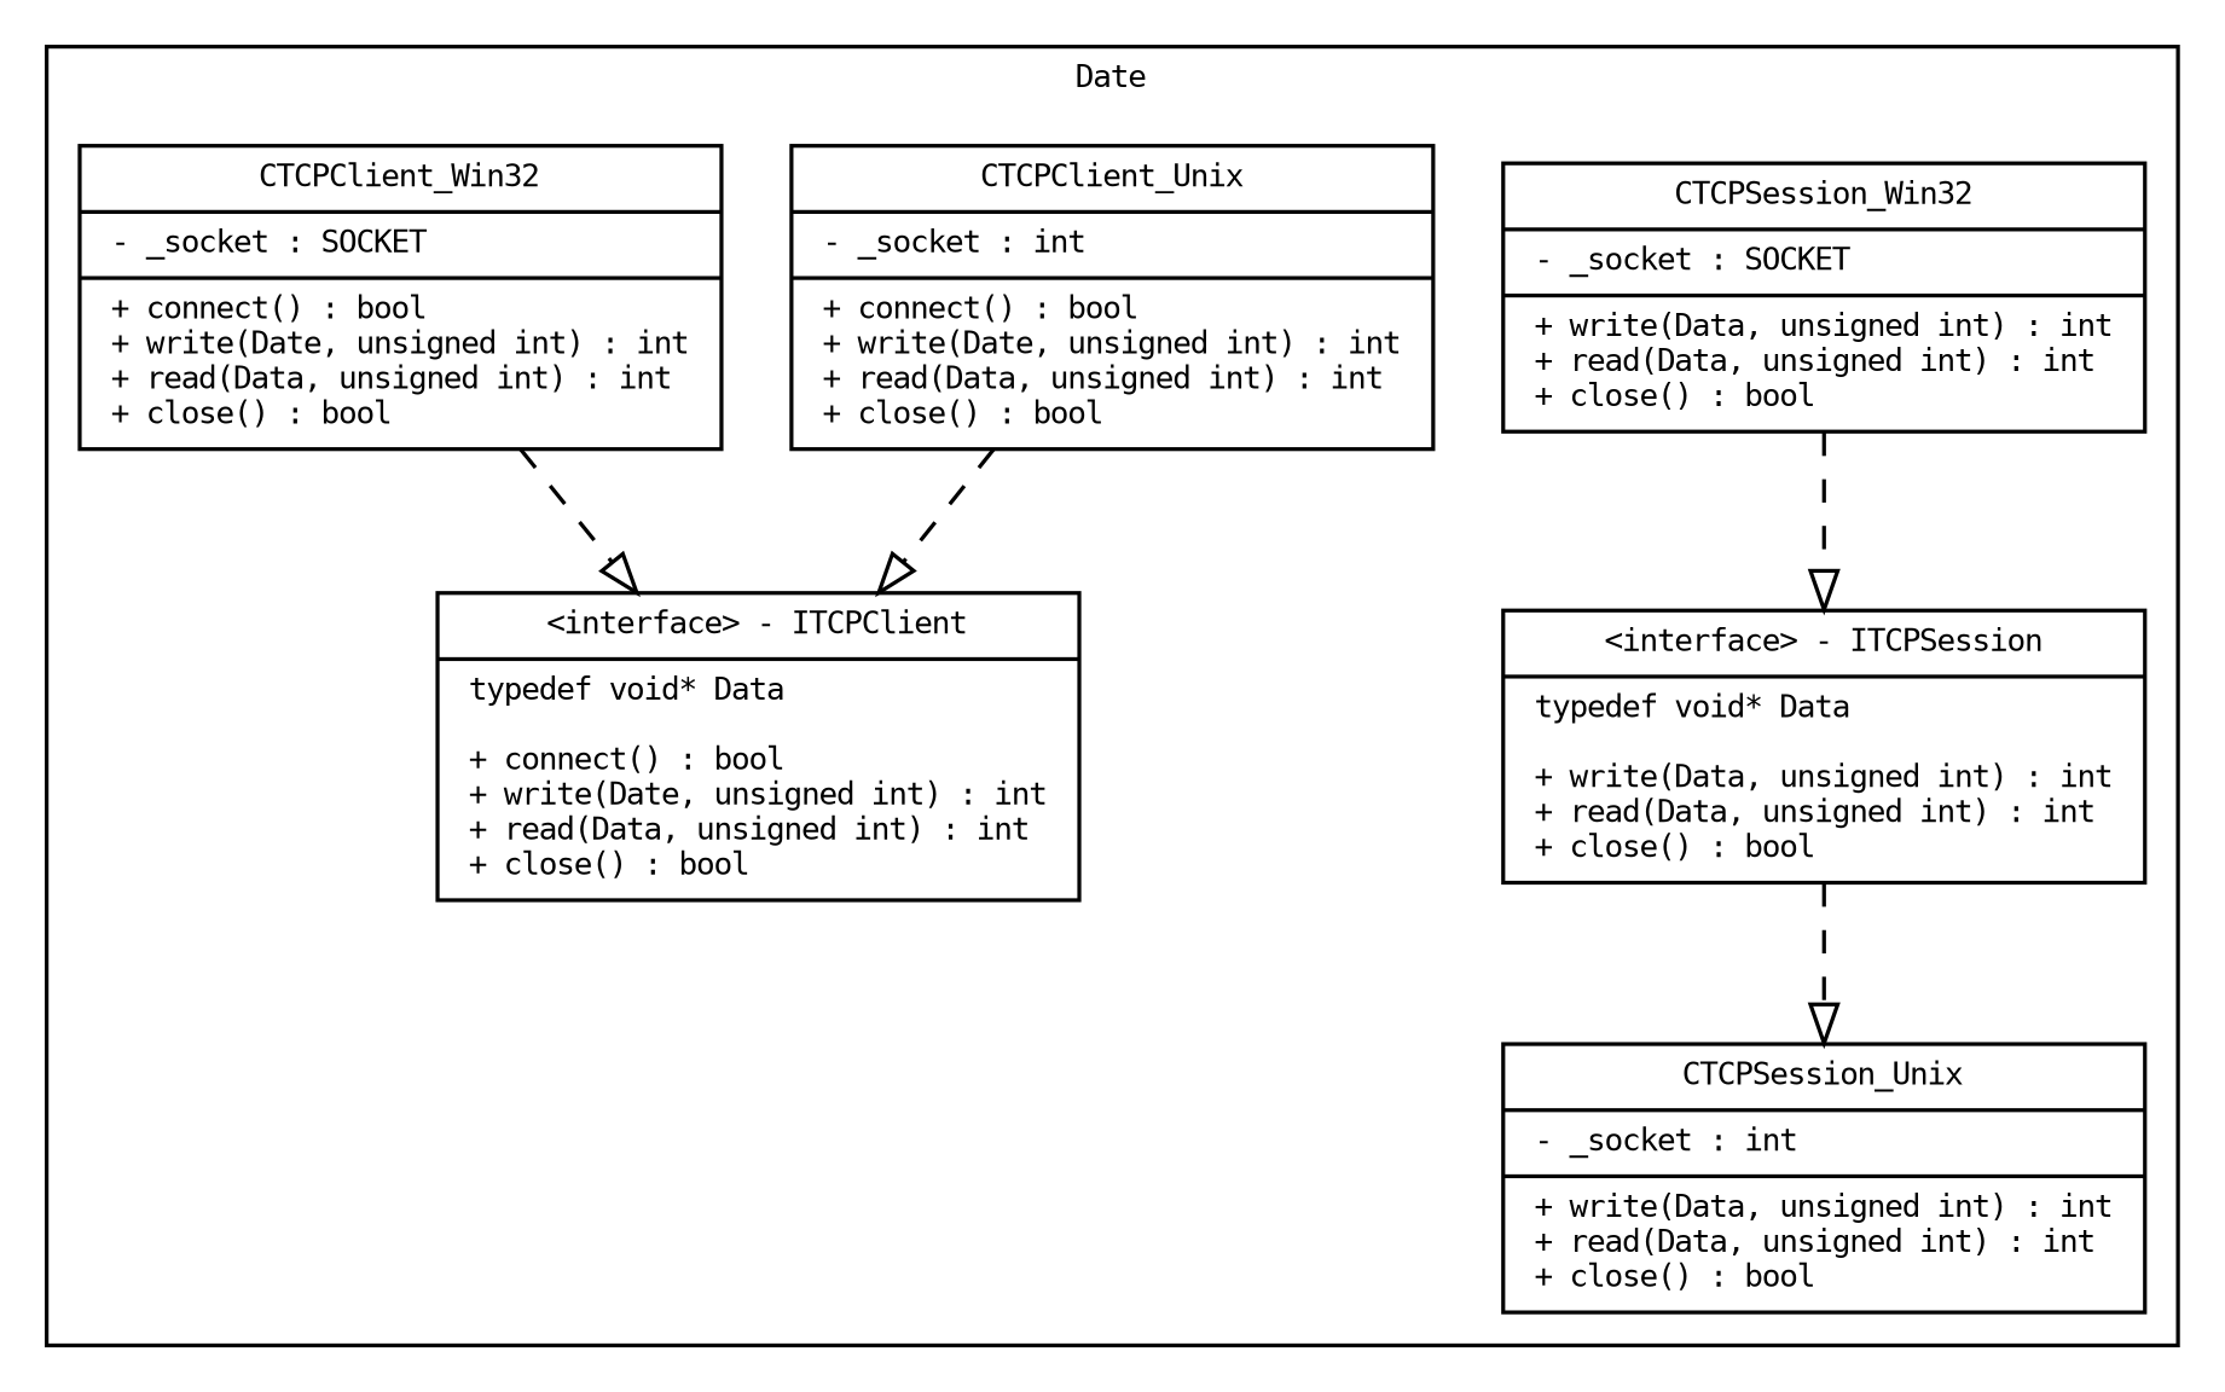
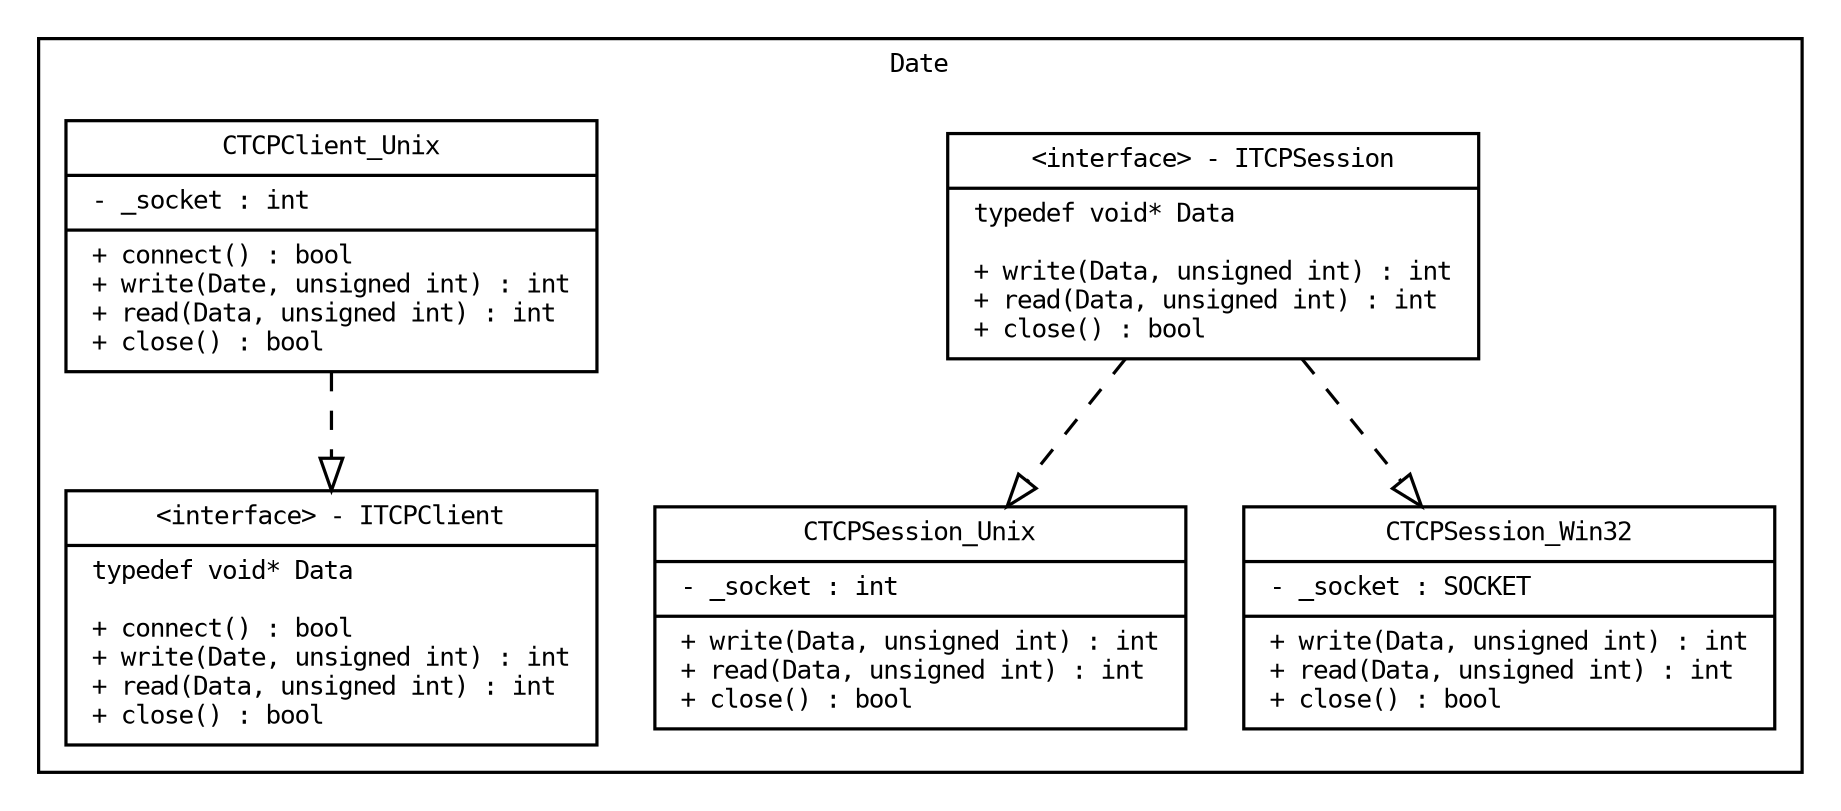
  digraph {
    fontname="DejaVu Sans Mono"
    fontsize=8
    node [fontname="DejaVu Sans Mono" fontsize=8 shape=record]
    edge [arrowhead=onormal fontname="DejaVu Sans Mono" fontsize=8 style=dashed]
    n1 [label="{\<interface\> - ITCPSession|typedef void* Data\l\l+ write(Data, unsigned int) : int\l+ read(Data, unsigned int) : int\l+ close() : bool\l}"]
    n2 [label="{CTCPSession_Unix|- _socket : int\l|+ write(Data, unsigned int) : int\l+ read(Data, unsigned int) : int\l+ close() : bool\l}"]
    n3 [label="{CTCPSession_Win32|- _socket : SOCKET\l|+ write(Data, unsigned int) : int\l+ read(Data, unsigned int) : int\l+ close() : bool\l}"]
    n4 [label="{\<interface\> - ITCPClient|typedef void* Data\l\l+ connect() : bool\l+ write(Date, unsigned int) : int\l+ read(Data, unsigned int) : int\l+ close() : bool\l}"]
    n5 [label="{CTCPClient_Unix|- _socket : int\l|+ connect() : bool\l+ write(Date, unsigned int) : int\l+ read(Data, unsigned int) : int\l+ close() : bool\l}"]
-   n6 [label="{CTCPClient_Win32|- _socket : SOCKET\l|+ connect() : bool\l+ write(Date, unsigned int) : int\l+ read(Data, unsigned int) : int\l+ close() : bool\l}"]
    subgraph cluster_1 {
      label=Date
      n1
      n2
      n3
      n4
      n5
-     n6
    }
    n1 -> n2
-   n3 -> n1
+   n1 -> n3
    n5 -> n4
-   n6 -> n4
  }
